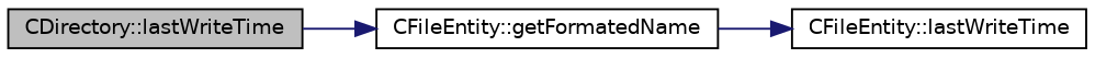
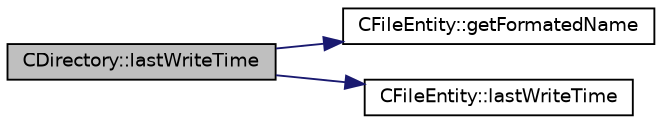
  digraph {
    rankdir=LR
    node [color=black fillcolor=white fontname=Helvetica fontsize=10 shape=record style=filled]
    edge [color=midnightblue fontname=Helvetica fontsize=10 labelfontname=Helvetica labelfontsize=10 style=solid]
    n1 [fillcolor=grey75 fontcolor=black height=0.2 label="CDirectory::lastWriteTime" width=0.4]
    n2 [height=0.2 label="CFileEntity::getFormatedName" width=0.4]
    n3 [height=0.2 label="CFileEntity::lastWriteTime" width=0.4]
    n1 -> n2
-   n2 -> n3
+   n1 -> n3
  }
